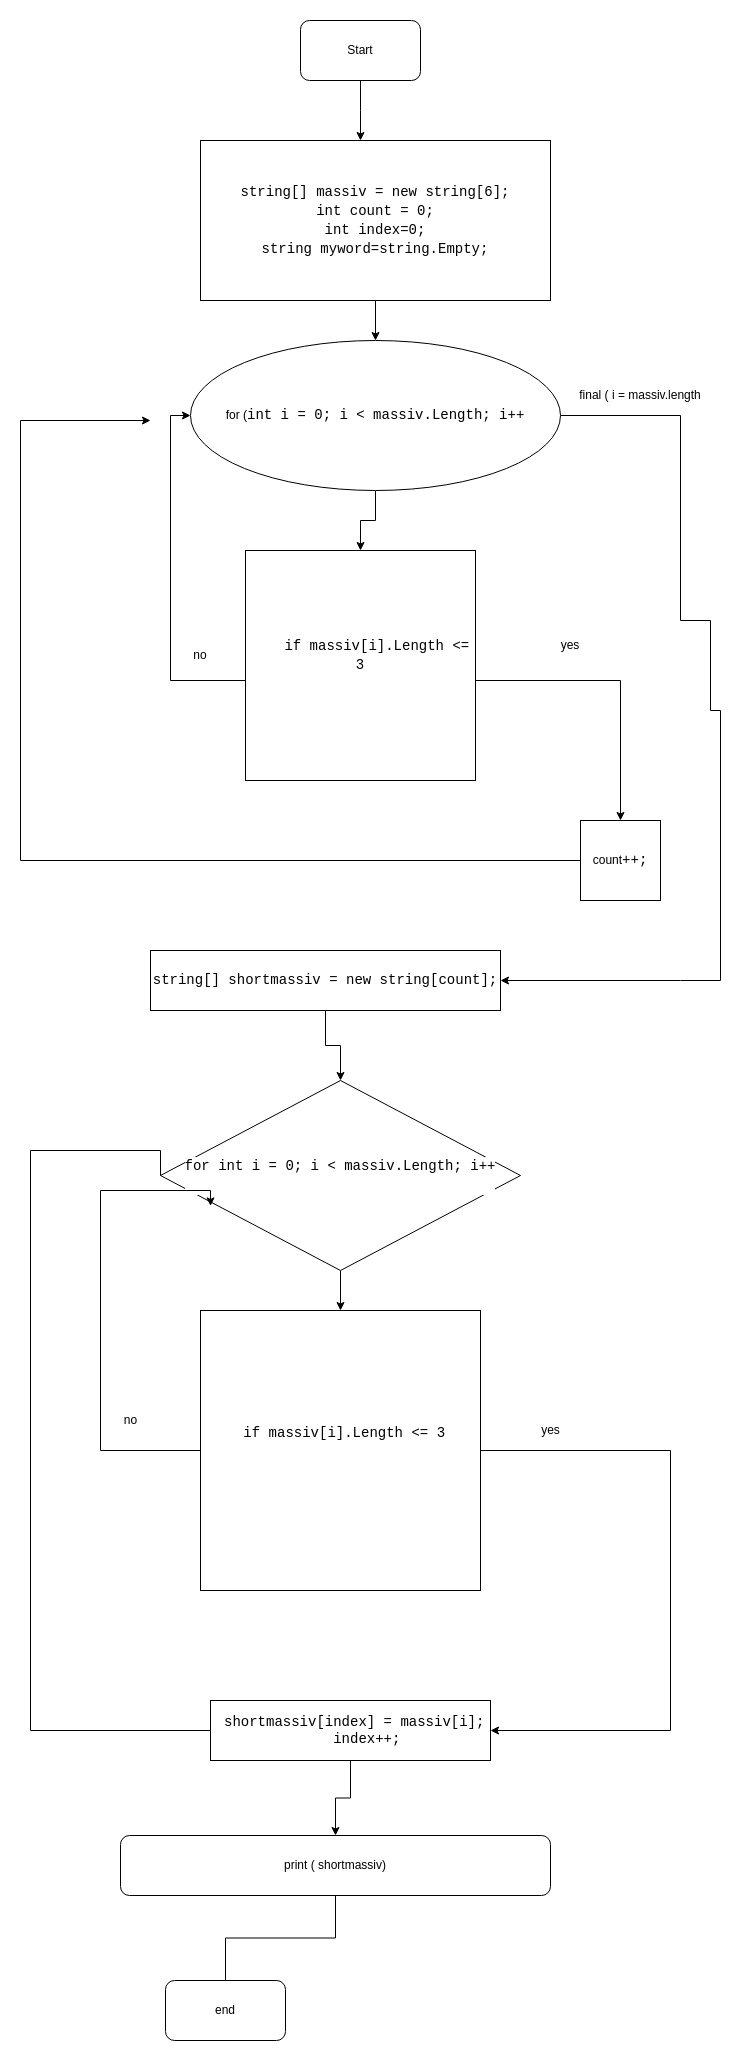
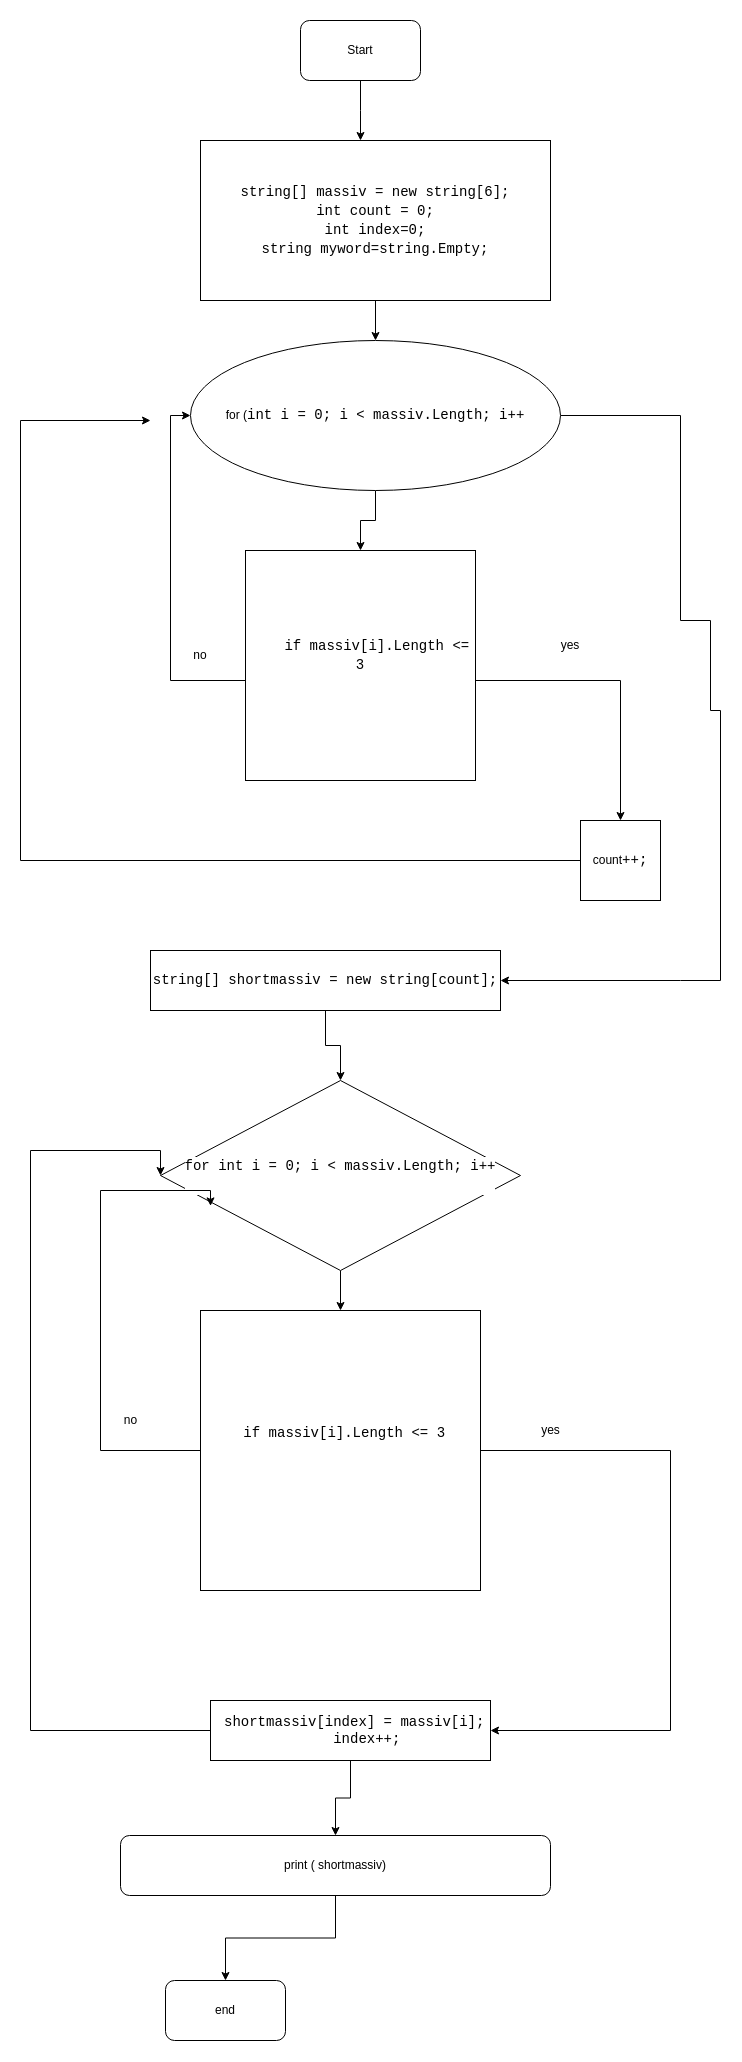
  <mxCell id="0" />
  <mxCell id="1" parent="0" />
  <mxCell id="2" style="edgeStyle=orthogonalEdgeStyle;rounded=0;orthogonalLoop=1;jettySize=auto;html=1;" parent="1" source="3" edge="1"><mxGeometry relative="1" as="geometry"><mxPoint x="360" y="140" as="targetPoint" /></mxGeometry></mxCell>
  <mxCell id="3" value="Start" style="rounded=1;whiteSpace=wrap;html=1;" parent="1" vertex="1"><mxGeometry x="300" width="120" height="60" as="geometry" y="20" /></mxCell>
  <mxCell id="4" style="edgeStyle=orthogonalEdgeStyle;rounded=0;orthogonalLoop=1;jettySize=auto;html=1;entryX=0.5;entryY=0;entryDx=0;entryDy=0;" parent="1" source="5" target="12" edge="1"><mxGeometry relative="1" as="geometry" /></mxCell>
  <mxCell id="5" value="&lt;div style=&quot;font-family: Consolas, &amp;quot;Courier New&amp;quot;, monospace; font-size: 14px; line-height: 19px;&quot;&gt;&lt;div style=&quot;line-height: 19px;&quot;&gt;&lt;div&gt;string[] massiv &lt;span style=&quot;&quot;&gt;=&lt;/span&gt; &lt;span style=&quot;&quot;&gt;new&lt;/span&gt; &lt;span style=&quot;&quot;&gt;string&lt;/span&gt;[&lt;span style=&quot;&quot;&gt;6&lt;/span&gt;];&lt;/div&gt;&lt;div&gt;&lt;span style=&quot;&quot;&gt;int&lt;/span&gt; count &lt;span style=&quot;&quot;&gt;=&lt;/span&gt; &lt;span style=&quot;&quot;&gt;0&lt;/span&gt;;&lt;/div&gt;&lt;div&gt;&lt;span style=&quot;&quot;&gt;int&lt;/span&gt; index&lt;span style=&quot;&quot;&gt;=&lt;/span&gt;&lt;span style=&quot;&quot;&gt;0&lt;/span&gt;;&lt;/div&gt;&lt;div&gt;&lt;span style=&quot;&quot;&gt;string&lt;/span&gt; myword&lt;span style=&quot;&quot;&gt;=&lt;/span&gt;&lt;span style=&quot;&quot;&gt;string&lt;/span&gt;&lt;span style=&quot;&quot;&gt;.&lt;/span&gt;Empty;&lt;/div&gt;&lt;/div&gt;&lt;/div&gt;" style="rounded=0;whiteSpace=wrap;html=1;fontColor=#000000;labelBackgroundColor=#FFFFFF;" parent="1" vertex="1"><mxGeometry x="200" y="140" width="350" height="160" as="geometry" /></mxCell>
  <mxCell id="6" style="edgeStyle=orthogonalEdgeStyle;rounded=0;orthogonalLoop=1;jettySize=auto;html=1;" parent="1" source="8" edge="1"><mxGeometry relative="1" as="geometry"><mxPoint x="620" y="820" as="targetPoint" /><Array as="points"><mxPoint x="620" y="680" /></Array></mxGeometry></mxCell>
  <mxCell id="7" style="edgeStyle=orthogonalEdgeStyle;rounded=0;orthogonalLoop=1;jettySize=auto;html=1;entryX=0;entryY=0.5;entryDx=0;entryDy=0;" parent="1" source="8" target="12" edge="1"><mxGeometry relative="1" as="geometry"><mxPoint x="50" y="665" as="targetPoint" /><Array as="points"><mxPoint x="170" y="680" /><mxPoint x="170" y="415" /></Array></mxGeometry></mxCell>
  <mxCell id="8" value="&lt;div style=&quot;font-family: Consolas, &amp;quot;Courier New&amp;quot;, monospace; font-size: 14px; line-height: 19px;&quot;&gt;&lt;div&gt;&lt;br&gt;&lt;/div&gt;&lt;div&gt;&lt;br&gt;&lt;/div&gt;&lt;div&gt;&lt;br&gt;&lt;/div&gt;&lt;div&gt;&amp;nbsp; &amp;nbsp; &lt;span style=&quot;&quot;&gt;if&lt;/span&gt;&amp;nbsp;massiv[i]&lt;span style=&quot;&quot;&gt;.&lt;/span&gt;Length &lt;span style=&quot;&quot;&gt;&amp;lt;=&lt;/span&gt; &lt;span style=&quot;&quot;&gt;3&lt;/span&gt;&lt;/div&gt;&lt;div&gt;&amp;nbsp; &amp;nbsp;&lt;/div&gt;&lt;div&gt;&amp;nbsp; &amp;nbsp; &amp;nbsp; &amp;nbsp;&amp;nbsp;&lt;/div&gt;&lt;div&gt;&amp;nbsp; &amp;nbsp;&amp;nbsp;&lt;/div&gt;&lt;div&gt;&lt;br&gt;&lt;/div&gt;&lt;/div&gt;" style="whiteSpace=wrap;html=1;aspect=fixed;fontColor=#000000;labelBackgroundColor=#FFFFFF;" parent="1" vertex="1"><mxGeometry x="245" y="550" width="230" height="230" as="geometry" /></mxCell>
  <mxCell id="9" value="yes" style="text;html=1;strokeColor=none;fillColor=none;align=center;verticalAlign=middle;whiteSpace=wrap;rounded=0;" parent="1" vertex="1"><mxGeometry x="540" y="630" width="60" height="30" as="geometry" /></mxCell>
  <mxCell id="10" style="edgeStyle=orthogonalEdgeStyle;rounded=0;orthogonalLoop=1;jettySize=auto;html=1;entryX=0.5;entryY=0;entryDx=0;entryDy=0;" parent="1" source="12" target="8" edge="1"><mxGeometry relative="1" as="geometry" /></mxCell>
  <mxCell id="11" style="edgeStyle=orthogonalEdgeStyle;rounded=0;orthogonalLoop=1;jettySize=auto;html=1;" edge="1" parent="1" source="12"><mxGeometry relative="1" as="geometry"><mxPoint x="500" y="980" as="targetPoint" /><Array as="points"><mxPoint x="680" y="415" /><mxPoint x="680" y="620" /><mxPoint x="710" y="620" /><mxPoint x="710" y="710" /><mxPoint x="720" y="710" /><mxPoint x="720" y="980" /><mxPoint x="680" y="980" /></Array></mxGeometry></mxCell>
  <mxCell id="12" value="for (&lt;span style=&quot;border-color: var(--border-color); font-family: Consolas, &amp;quot;Courier New&amp;quot;, monospace; font-size: 14px; background-color: rgb(255, 255, 255);&quot;&gt;int&lt;/span&gt;&lt;span style=&quot;font-family: Consolas, &amp;quot;Courier New&amp;quot;, monospace; font-size: 14px; background-color: rgb(255, 255, 255);&quot;&gt;&amp;nbsp;i&amp;nbsp;&lt;/span&gt;&lt;span style=&quot;border-color: var(--border-color); font-family: Consolas, &amp;quot;Courier New&amp;quot;, monospace; font-size: 14px; background-color: rgb(255, 255, 255);&quot;&gt;=&lt;/span&gt;&lt;span style=&quot;font-family: Consolas, &amp;quot;Courier New&amp;quot;, monospace; font-size: 14px; background-color: rgb(255, 255, 255);&quot;&gt;&amp;nbsp;&lt;/span&gt;&lt;span style=&quot;border-color: var(--border-color); font-family: Consolas, &amp;quot;Courier New&amp;quot;, monospace; font-size: 14px; background-color: rgb(255, 255, 255);&quot;&gt;0&lt;/span&gt;&lt;span style=&quot;font-family: Consolas, &amp;quot;Courier New&amp;quot;, monospace; font-size: 14px; background-color: rgb(255, 255, 255);&quot;&gt;; i&amp;nbsp;&lt;/span&gt;&lt;span style=&quot;border-color: var(--border-color); font-family: Consolas, &amp;quot;Courier New&amp;quot;, monospace; font-size: 14px; background-color: rgb(255, 255, 255);&quot;&gt;&amp;lt;&lt;/span&gt;&lt;span style=&quot;font-family: Consolas, &amp;quot;Courier New&amp;quot;, monospace; font-size: 14px; background-color: rgb(255, 255, 255);&quot;&gt;&amp;nbsp;massiv&lt;/span&gt;&lt;span style=&quot;border-color: var(--border-color); font-family: Consolas, &amp;quot;Courier New&amp;quot;, monospace; font-size: 14px; background-color: rgb(255, 255, 255);&quot;&gt;.&lt;/span&gt;&lt;span style=&quot;font-family: Consolas, &amp;quot;Courier New&amp;quot;, monospace; font-size: 14px; background-color: rgb(255, 255, 255);&quot;&gt;Length; i&lt;/span&gt;&lt;span style=&quot;border-color: var(--border-color); font-family: Consolas, &amp;quot;Courier New&amp;quot;, monospace; font-size: 14px; background-color: rgb(255, 255, 255);&quot;&gt;++&lt;/span&gt;" style="ellipse;whiteSpace=wrap;html=1;" parent="1" vertex="1"><mxGeometry x="190" y="340" width="370" height="150" as="geometry" /></mxCell>
  <mxCell id="13" style="edgeStyle=orthogonalEdgeStyle;rounded=0;orthogonalLoop=1;jettySize=auto;html=1;" parent="1" source="14" edge="1"><mxGeometry relative="1" as="geometry"><mxPoint x="150" y="420" as="targetPoint" /><Array as="points"><mxPoint x="20" y="860" /><mxPoint x="20" y="420" /></Array></mxGeometry></mxCell>
  <mxCell id="14" value="count&lt;span style=&quot;border-color: var(--border-color); font-family: Consolas, &amp;quot;Courier New&amp;quot;, monospace; font-size: 14px; background-color: rgb(255, 255, 255);&quot;&gt;++&lt;/span&gt;&lt;span style=&quot;font-family: Consolas, &amp;quot;Courier New&amp;quot;, monospace; font-size: 14px; background-color: rgb(255, 255, 255);&quot;&gt;;&lt;/span&gt;" style="whiteSpace=wrap;html=1;aspect=fixed;" parent="1" vertex="1"><mxGeometry x="580" y="820" width="80" height="80" as="geometry" /></mxCell>
  <mxCell id="15" value="no" style="text;html=1;strokeColor=none;fillColor=none;align=center;verticalAlign=middle;whiteSpace=wrap;rounded=0;" parent="1" vertex="1"><mxGeometry x="170" y="640" width="60" height="30" as="geometry" /></mxCell>
- <mxCell id="16" value="final ( i = massiv.length" style="text;html=1;strokeColor=none;fillColor=none;align=center;verticalAlign=middle;whiteSpace=wrap;rounded=0;" vertex="1" parent="1"><mxGeometry x="570" y="380" width="140" height="30" as="geometry" /></mxCell>
  <mxCell id="17" style="edgeStyle=orthogonalEdgeStyle;rounded=0;orthogonalLoop=1;jettySize=auto;html=1;entryX=0.5;entryY=0;entryDx=0;entryDy=0;" edge="1" parent="1" source="18" target="20"><mxGeometry relative="1" as="geometry" /></mxCell>
  <mxCell id="18" value="&lt;div style=&quot;font-family: Consolas, &amp;quot;Courier New&amp;quot;, monospace; font-size: 14px; line-height: 19px;&quot;&gt;string[] shortmassiv &lt;span style=&quot;&quot;&gt;=&lt;/span&gt; &lt;span style=&quot;&quot;&gt;new&lt;/span&gt; &lt;span style=&quot;&quot;&gt;string&lt;/span&gt;[count];&lt;/div&gt;" style="rounded=0;whiteSpace=wrap;html=1;labelBackgroundColor=default;fontColor=#000000;" vertex="1" parent="1"><mxGeometry x="150" y="950" width="350" height="60" as="geometry" /></mxCell>
  <mxCell id="19" style="edgeStyle=orthogonalEdgeStyle;rounded=0;orthogonalLoop=1;jettySize=auto;html=1;entryX=0.5;entryY=0;entryDx=0;entryDy=0;" edge="1" parent="1" source="20" target="23"><mxGeometry relative="1" as="geometry" /></mxCell>
  <mxCell id="20" value="&lt;div style=&quot;font-family: Consolas, &amp;quot;Courier New&amp;quot;, monospace; font-size: 14px; line-height: 19px;&quot;&gt;&lt;div&gt;for &lt;span style=&quot;&quot;&gt;int&lt;/span&gt; i &lt;span style=&quot;&quot;&gt;=&lt;/span&gt; &lt;span style=&quot;&quot;&gt;0&lt;/span&gt;; i &lt;span style=&quot;&quot;&gt;&amp;lt;&lt;/span&gt; massiv&lt;span style=&quot;&quot;&gt;.&lt;/span&gt;Length; i&lt;span style=&quot;&quot;&gt;++&lt;/span&gt;&lt;/div&gt;&lt;div&gt;&lt;br&gt;&lt;/div&gt;&lt;/div&gt;" style="rhombus;whiteSpace=wrap;html=1;labelBackgroundColor=#FFFFFF;fontColor=#000000;" vertex="1" parent="1"><mxGeometry x="160" y="1080" width="360" height="190" as="geometry" /></mxCell>
  <mxCell id="21" style="edgeStyle=orthogonalEdgeStyle;rounded=0;orthogonalLoop=1;jettySize=auto;html=1;" edge="1" parent="1" source="23"><mxGeometry relative="1" as="geometry"><mxPoint x="490" y="1730" as="targetPoint" /><Array as="points"><mxPoint x="670" y="1450" /><mxPoint x="670" y="1730" /></Array></mxGeometry></mxCell>
  <mxCell id="22" style="edgeStyle=orthogonalEdgeStyle;rounded=0;orthogonalLoop=1;jettySize=auto;html=1;entryX=0.139;entryY=0.66;entryDx=0;entryDy=0;entryPerimeter=0;" edge="1" parent="1" source="23" target="20"><mxGeometry relative="1" as="geometry"><mxPoint x="150" y="1190" as="targetPoint" /><Array as="points"><mxPoint x="100" y="1450" /><mxPoint x="100" y="1190" /><mxPoint x="210" y="1190" /></Array></mxGeometry></mxCell>
  <mxCell id="23" value="&lt;div style=&quot;border-color: var(--border-color); font-family: Consolas, &amp;quot;Courier New&amp;quot;, monospace; font-size: 14px; background-color: rgb(255, 255, 255);&quot;&gt;&amp;nbsp;if&amp;nbsp;massiv[i]&lt;span style=&quot;border-color: var(--border-color);&quot;&gt;.&lt;/span&gt;Length&amp;nbsp;&lt;span style=&quot;border-color: var(--border-color);&quot;&gt;&amp;lt;=&lt;/span&gt;&amp;nbsp;&lt;span style=&quot;border-color: var(--border-color);&quot;&gt;3&lt;/span&gt;&lt;/div&gt;&lt;div style=&quot;border-color: var(--border-color); font-family: Consolas, &amp;quot;Courier New&amp;quot;, monospace; font-size: 14px; background-color: rgb(255, 255, 255);&quot;&gt;&amp;nbsp; &amp;nbsp;&amp;nbsp;&lt;/div&gt;&lt;div style=&quot;border-color: var(--border-color); font-family: Consolas, &amp;quot;Courier New&amp;quot;, monospace; font-size: 14px; background-color: rgb(255, 255, 255);&quot;&gt;&amp;nbsp; &amp;nbsp;&lt;br&gt;&lt;/div&gt;" style="whiteSpace=wrap;html=1;aspect=fixed;" vertex="1" parent="1"><mxGeometry x="200" y="1310" width="280" height="280" as="geometry" /></mxCell>
- <mxCell id="24" style="edgeStyle=orthogonalEdgeStyle;rounded=0;orthogonalLoop=1;jettySize=auto;html=1;entryX=0;entryY=0.5;entryDx=0;entryDy=0;endArrow=none;" edge="1" parent="1" source="26" target="20"><mxGeometry relative="1" as="geometry"><mxPoint x="150" y="1150" as="targetPoint" /><Array as="points"><mxPoint x="30" y="1730" /><mxPoint x="30" y="1150" /><mxPoint x="160" y="1150" /></Array></mxGeometry></mxCell>
+ <mxCell id="24" style="edgeStyle=orthogonalEdgeStyle;rounded=0;orthogonalLoop=1;jettySize=auto;html=1;entryX=0;entryY=0.5;entryDx=0;entryDy=0;" edge="1" parent="1" source="26" target="20"><mxGeometry relative="1" as="geometry"><mxPoint x="150" y="1150" as="targetPoint" /><Array as="points"><mxPoint x="30" y="1730" /><mxPoint x="30" y="1150" /><mxPoint x="160" y="1150" /></Array></mxGeometry></mxCell>
  <mxCell id="25" style="edgeStyle=orthogonalEdgeStyle;rounded=0;orthogonalLoop=1;jettySize=auto;html=1;entryX=0.5;entryY=0;entryDx=0;entryDy=0;" edge="1" parent="1" source="26" target="30"><mxGeometry relative="1" as="geometry" /></mxCell>
  <mxCell id="26" value="&lt;div style=&quot;border-color: var(--border-color); font-family: Consolas, &amp;quot;Courier New&amp;quot;, monospace; font-size: 14px; background-color: rgb(255, 255, 255);&quot;&gt;&amp;nbsp;shortmassiv[index]&amp;nbsp;=&amp;nbsp;massiv[i];&lt;/div&gt;&lt;div style=&quot;border-color: var(--border-color); font-family: Consolas, &amp;quot;Courier New&amp;quot;, monospace; font-size: 14px; background-color: rgb(255, 255, 255);&quot;&gt;&amp;nbsp; &amp;nbsp; index&lt;span style=&quot;border-color: var(--border-color);&quot;&gt;++&lt;/span&gt;;&lt;/div&gt;" style="rounded=0;whiteSpace=wrap;html=1;" vertex="1" parent="1"><mxGeometry x="210" y="1700" width="280" height="60" as="geometry" /></mxCell>
  <mxCell id="27" value="yes" style="text;html=1;align=center;verticalAlign=middle;resizable=0;points=[];autosize=1;strokeColor=none;fillColor=none;" vertex="1" parent="1"><mxGeometry x="530" y="1415" width="40" height="30" as="geometry" /></mxCell>
  <mxCell id="28" value="no" style="text;html=1;align=center;verticalAlign=middle;resizable=0;points=[];autosize=1;strokeColor=none;fillColor=none;" vertex="1" parent="1"><mxGeometry x="110" y="1405" width="40" height="30" as="geometry" /></mxCell>
- <mxCell id="29" style="edgeStyle=orthogonalEdgeStyle;rounded=0;orthogonalLoop=1;jettySize=auto;html=1;endArrow=none;" edge="1" parent="1" source="30" target="31"><mxGeometry relative="1" as="geometry" /></mxCell>
+ <mxCell id="29" style="edgeStyle=orthogonalEdgeStyle;rounded=0;orthogonalLoop=1;jettySize=auto;html=1;" edge="1" parent="1" source="30" target="31"><mxGeometry relative="1" as="geometry" /></mxCell>
  <mxCell id="30" value="print ( shortmassiv)" style="rounded=1;whiteSpace=wrap;html=1;" vertex="1" parent="1"><mxGeometry x="120" y="1835" width="430" height="60" as="geometry" /></mxCell>
  <mxCell id="31" value="end" style="rounded=1;whiteSpace=wrap;html=1;" vertex="1" parent="1"><mxGeometry x="165" y="1980" width="120" height="60" as="geometry" /></mxCell>
